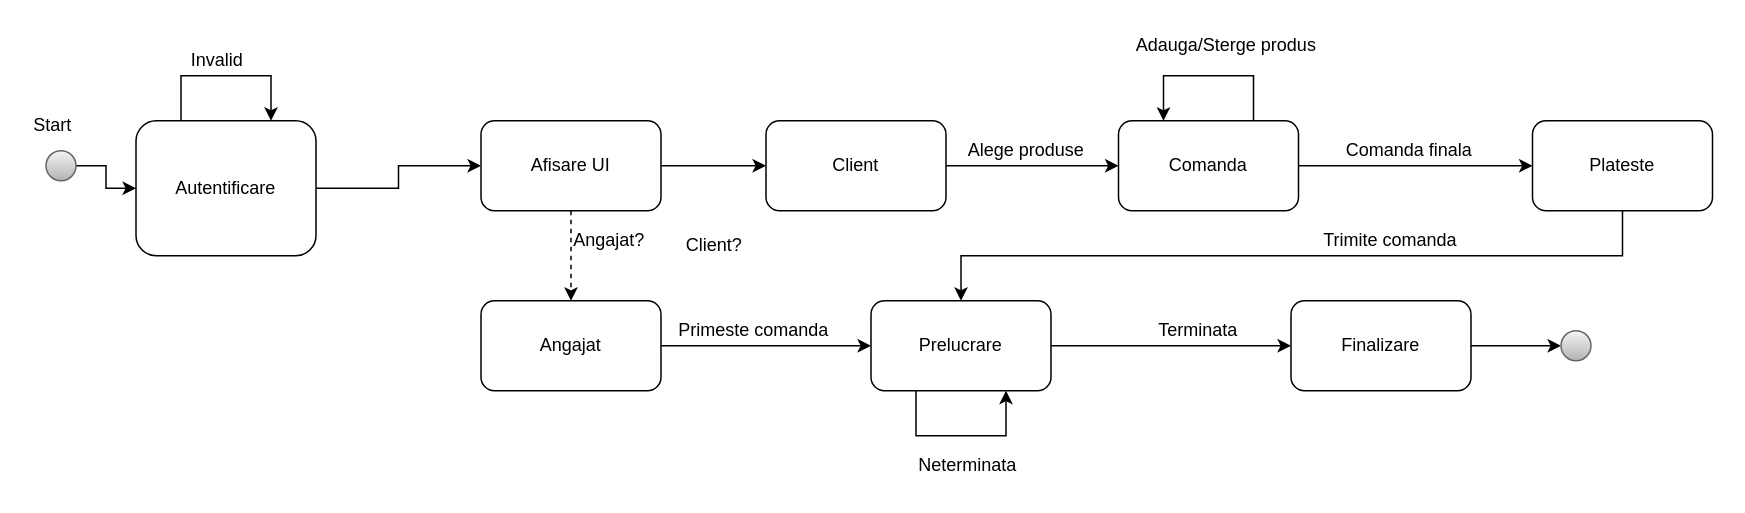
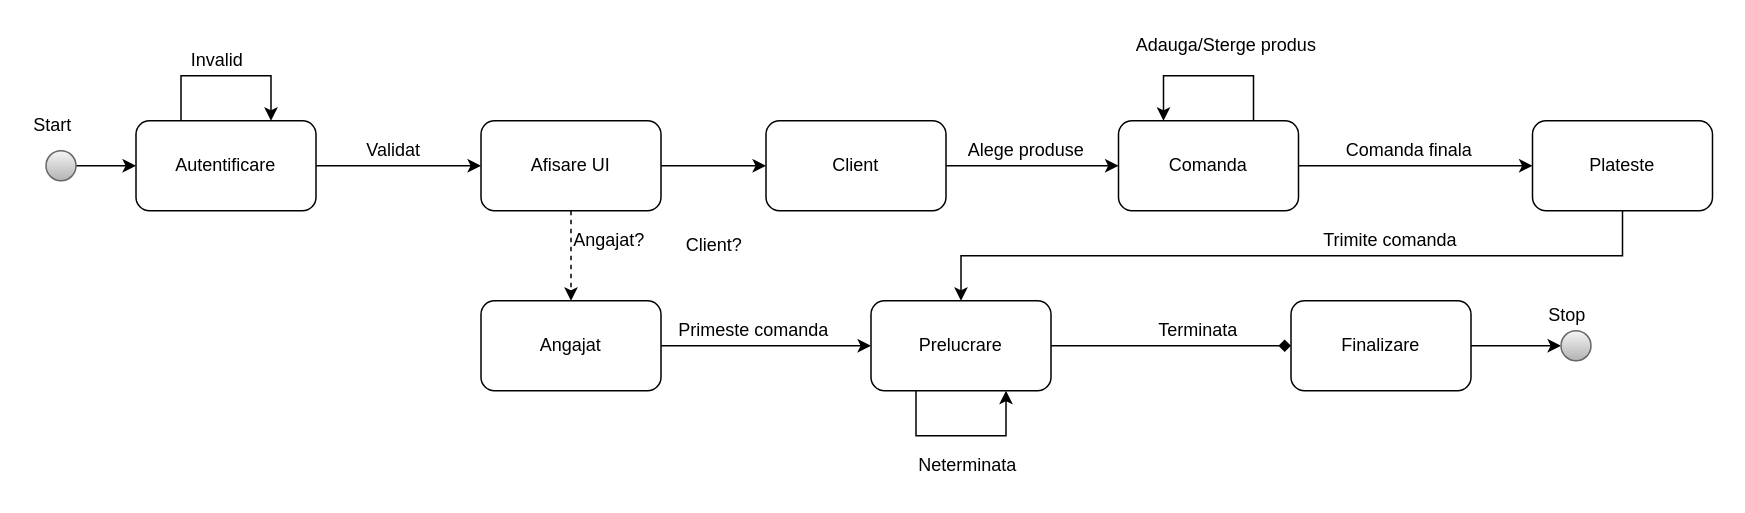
  <mxCell id="0" />
  <mxCell id="1" parent="0" />
  <mxCell id="2" style="edgeStyle=orthogonalEdgeStyle;rounded=0;orthogonalLoop=1;jettySize=auto;html=1;exitX=1;exitY=0.5;exitDx=0;exitDy=0;entryX=0;entryY=0.5;entryDx=0;entryDy=0;" edge="1" parent="1" source="3" target="6"><mxGeometry relative="1" as="geometry" /></mxCell>
- <mxCell id="3" value="Autentificare" style="rounded=1;whiteSpace=wrap;html=1;" vertex="1" parent="1"><mxGeometry x="90" y="80" width="120" height="90" as="geometry" /></mxCell>
+ <mxCell id="3" value="Autentificare" style="rounded=1;whiteSpace=wrap;html=1;" vertex="1" parent="1"><mxGeometry x="90" y="80" width="120" height="60" as="geometry" /></mxCell>
  <mxCell id="4" style="edgeStyle=orthogonalEdgeStyle;rounded=0;orthogonalLoop=1;jettySize=auto;html=1;exitX=1;exitY=0.5;exitDx=0;exitDy=0;entryX=0;entryY=0.5;entryDx=0;entryDy=0;" edge="1" parent="1" source="6" target="8"><mxGeometry relative="1" as="geometry" /></mxCell>
  <mxCell id="5" style="edgeStyle=orthogonalEdgeStyle;rounded=0;orthogonalLoop=1;jettySize=auto;html=1;exitX=0.5;exitY=1;exitDx=0;exitDy=0;entryX=0.5;entryY=0;entryDx=0;entryDy=0;dashed=1;" edge="1" parent="1" source="6" target="10"><mxGeometry relative="1" as="geometry" /></mxCell>
  <mxCell id="6" value="Afisare UI" style="rounded=1;whiteSpace=wrap;html=1;" vertex="1" parent="1"><mxGeometry x="320" y="80" width="120" height="60" as="geometry" /></mxCell>
  <mxCell id="7" style="edgeStyle=orthogonalEdgeStyle;rounded=0;orthogonalLoop=1;jettySize=auto;html=1;exitX=1;exitY=0.5;exitDx=0;exitDy=0;entryX=0;entryY=0.5;entryDx=0;entryDy=0;" edge="1" parent="1" source="8" target="12"><mxGeometry relative="1" as="geometry" /></mxCell>
  <mxCell id="8" value="Client" style="rounded=1;whiteSpace=wrap;html=1;" vertex="1" parent="1"><mxGeometry x="510" y="80" width="120" height="60" as="geometry" /></mxCell>
  <mxCell id="9" style="edgeStyle=orthogonalEdgeStyle;rounded=0;orthogonalLoop=1;jettySize=auto;html=1;exitX=1;exitY=0.5;exitDx=0;exitDy=0;entryX=0;entryY=0.5;entryDx=0;entryDy=0;" edge="1" parent="1" source="10" target="16"><mxGeometry relative="1" as="geometry" /></mxCell>
  <mxCell id="10" value="Angajat" style="rounded=1;whiteSpace=wrap;html=1;" vertex="1" parent="1"><mxGeometry x="320" y="200" width="120" height="60" as="geometry" /></mxCell>
  <mxCell id="11" style="edgeStyle=orthogonalEdgeStyle;rounded=0;orthogonalLoop=1;jettySize=auto;html=1;exitX=1;exitY=0.5;exitDx=0;exitDy=0;entryX=0;entryY=0.5;entryDx=0;entryDy=0;" edge="1" parent="1" source="12" target="14"><mxGeometry relative="1" as="geometry" /></mxCell>
  <mxCell id="12" value="Comanda" style="rounded=1;whiteSpace=wrap;html=1;" vertex="1" parent="1"><mxGeometry x="745" y="80" width="120" height="60" as="geometry" /></mxCell>
  <mxCell id="13" style="edgeStyle=orthogonalEdgeStyle;rounded=0;orthogonalLoop=1;jettySize=auto;html=1;exitX=0.5;exitY=1;exitDx=0;exitDy=0;entryX=0.5;entryY=0;entryDx=0;entryDy=0;" edge="1" parent="1" source="14" target="16"><mxGeometry relative="1" as="geometry" /></mxCell>
  <mxCell id="14" value="Plateste" style="rounded=1;whiteSpace=wrap;html=1;" vertex="1" parent="1"><mxGeometry x="1021" y="80" width="120" height="60" as="geometry" /></mxCell>
- <mxCell id="15" style="edgeStyle=orthogonalEdgeStyle;rounded=0;orthogonalLoop=1;jettySize=auto;html=1;exitX=1;exitY=0.5;exitDx=0;exitDy=0;entryX=0;entryY=0.5;entryDx=0;entryDy=0;" edge="1" parent="1" source="16" target="18"><mxGeometry relative="1" as="geometry" /></mxCell>
+ <mxCell id="15" style="edgeStyle=orthogonalEdgeStyle;rounded=0;orthogonalLoop=1;jettySize=auto;html=1;exitX=1;exitY=0.5;exitDx=0;exitDy=0;entryX=0;entryY=0.5;entryDx=0;entryDy=0;endArrow=diamond;" edge="1" parent="1" source="16" target="18"><mxGeometry relative="1" as="geometry" /></mxCell>
  <mxCell id="16" value="Prelucrare" style="rounded=1;whiteSpace=wrap;html=1;" vertex="1" parent="1"><mxGeometry x="580" y="200" width="120" height="60" as="geometry" /></mxCell>
  <mxCell id="17" style="edgeStyle=orthogonalEdgeStyle;rounded=0;orthogonalLoop=1;jettySize=auto;html=1;exitX=1;exitY=0.5;exitDx=0;exitDy=0;entryX=0;entryY=0.5;entryDx=0;entryDy=0;" edge="1" parent="1" source="18" target="36"><mxGeometry relative="1" as="geometry" /></mxCell>
  <mxCell id="18" value="Finalizare" style="rounded=1;whiteSpace=wrap;html=1;" vertex="1" parent="1"><mxGeometry x="860" y="200" width="120" height="60" as="geometry" /></mxCell>
+ <mxCell id="19" value="Validat" style="text;html=1;resizable=0;points=[];autosize=1;align=left;verticalAlign=top;spacingTop=-4;" vertex="1" parent="1"><mxGeometry x="242" y="90" width="50" height="20" as="geometry" /></mxCell>
  <mxCell id="20" style="edgeStyle=orthogonalEdgeStyle;rounded=0;orthogonalLoop=1;jettySize=auto;html=1;exitX=0.25;exitY=0;exitDx=0;exitDy=0;entryX=0.75;entryY=0;entryDx=0;entryDy=0;" edge="1" parent="1" source="3" target="3"><mxGeometry relative="1" as="geometry"><mxPoint x="112.5" y="80" as="sourcePoint" /><mxPoint x="172.5" y="80" as="targetPoint" /><Array as="points"><mxPoint x="120" y="50" /><mxPoint x="180" y="50" /></Array></mxGeometry></mxCell>
  <mxCell id="21" value="Invalid" style="text;html=1;resizable=0;points=[];autosize=1;align=left;verticalAlign=top;spacingTop=-4;" vertex="1" parent="1"><mxGeometry x="125" y="30" width="50" height="20" as="geometry" /></mxCell>
  <mxCell id="22" value="Client?" style="text;html=1;resizable=0;points=[];autosize=1;align=left;verticalAlign=top;spacingTop=-4;" vertex="1" parent="1"><mxGeometry x="455" y="153" width="50" height="20" as="geometry" /></mxCell>
  <mxCell id="23" value="Angajat?" style="text;html=1;resizable=0;points=[];autosize=1;align=left;verticalAlign=top;spacingTop=-4;" vertex="1" parent="1"><mxGeometry x="380" y="150" width="60" height="20" as="geometry" /></mxCell>
  <mxCell id="24" value="Primeste comanda" style="text;html=1;resizable=0;points=[];autosize=1;align=left;verticalAlign=top;spacingTop=-4;" vertex="1" parent="1"><mxGeometry x="450" y="210" width="120" height="20" as="geometry" /></mxCell>
  <mxCell id="25" style="edgeStyle=orthogonalEdgeStyle;rounded=0;orthogonalLoop=1;jettySize=auto;html=1;exitX=0.25;exitY=1;exitDx=0;exitDy=0;entryX=0.75;entryY=1;entryDx=0;entryDy=0;" edge="1" parent="1" source="16" target="16"><mxGeometry relative="1" as="geometry"><Array as="points"><mxPoint x="610" y="290" /><mxPoint x="670" y="290" /></Array></mxGeometry></mxCell>
  <mxCell id="26" value="Neterminata" style="text;html=1;resizable=0;points=[];autosize=1;align=left;verticalAlign=top;spacingTop=-4;" vertex="1" parent="1"><mxGeometry x="610" y="300" width="80" height="20" as="geometry" /></mxCell>
  <mxCell id="27" value="Terminata" style="text;html=1;resizable=0;points=[];autosize=1;align=left;verticalAlign=top;spacingTop=-4;" vertex="1" parent="1"><mxGeometry x="770" y="210" width="70" height="20" as="geometry" /></mxCell>
  <mxCell id="28" value="Alege produse" style="text;html=1;resizable=0;points=[];autosize=1;align=left;verticalAlign=top;spacingTop=-4;" vertex="1" parent="1"><mxGeometry x="642.5" y="90" width="90" height="20" as="geometry" /></mxCell>
  <mxCell id="29" style="edgeStyle=orthogonalEdgeStyle;rounded=0;orthogonalLoop=1;jettySize=auto;html=1;exitX=0.75;exitY=0;exitDx=0;exitDy=0;entryX=0.25;entryY=0;entryDx=0;entryDy=0;" edge="1" parent="1" source="12" target="12"><mxGeometry relative="1" as="geometry"><Array as="points"><mxPoint x="835" y="50" /><mxPoint x="775" y="50" /></Array></mxGeometry></mxCell>
  <mxCell id="30" value="Adauga/Sterge produs" style="text;html=1;resizable=0;points=[];autosize=1;align=left;verticalAlign=top;spacingTop=-4;" vertex="1" parent="1"><mxGeometry x="755" y="20" width="140" height="20" as="geometry" /></mxCell>
  <mxCell id="31" value="Comanda finala" style="text;html=1;resizable=0;points=[];autosize=1;align=left;verticalAlign=top;spacingTop=-4;" vertex="1" parent="1"><mxGeometry x="895" y="90" width="100" height="20" as="geometry" /></mxCell>
  <mxCell id="32" value="Trimite comanda" style="text;html=1;resizable=0;points=[];autosize=1;align=left;verticalAlign=top;spacingTop=-4;" vertex="1" parent="1"><mxGeometry x="880" y="150" width="100" height="20" as="geometry" /></mxCell>
  <mxCell id="33" style="edgeStyle=orthogonalEdgeStyle;rounded=0;orthogonalLoop=1;jettySize=auto;html=1;exitX=1;exitY=0.5;exitDx=0;exitDy=0;entryX=0;entryY=0.5;entryDx=0;entryDy=0;" edge="1" parent="1" source="34" target="3"><mxGeometry relative="1" as="geometry" /></mxCell>
  <mxCell id="34" value="" style="ellipse;whiteSpace=wrap;html=1;aspect=fixed;gradientColor=#b3b3b3;fillColor=#f5f5f5;strokeColor=#666666;" vertex="1" parent="1"><mxGeometry x="30" y="100" width="20" height="20" as="geometry" /></mxCell>
  <mxCell id="35" value="Start" style="text;html=1;resizable=0;points=[];autosize=1;align=left;verticalAlign=top;spacingTop=-4;" vertex="1" parent="1"><mxGeometry x="20" y="73" width="40" height="20" as="geometry" /></mxCell>
  <mxCell id="36" value="" style="ellipse;whiteSpace=wrap;html=1;aspect=fixed;gradientColor=#b3b3b3;fillColor=#f5f5f5;strokeColor=#666666;" vertex="1" parent="1"><mxGeometry x="1040" y="220" width="20" height="20" as="geometry" /></mxCell>
+ <mxCell id="37" value="Stop" style="text;html=1;resizable=0;points=[];autosize=1;align=left;verticalAlign=top;spacingTop=-4;" vertex="1" parent="1"><mxGeometry x="1030" y="200" width="40" height="20" as="geometry" /></mxCell>
